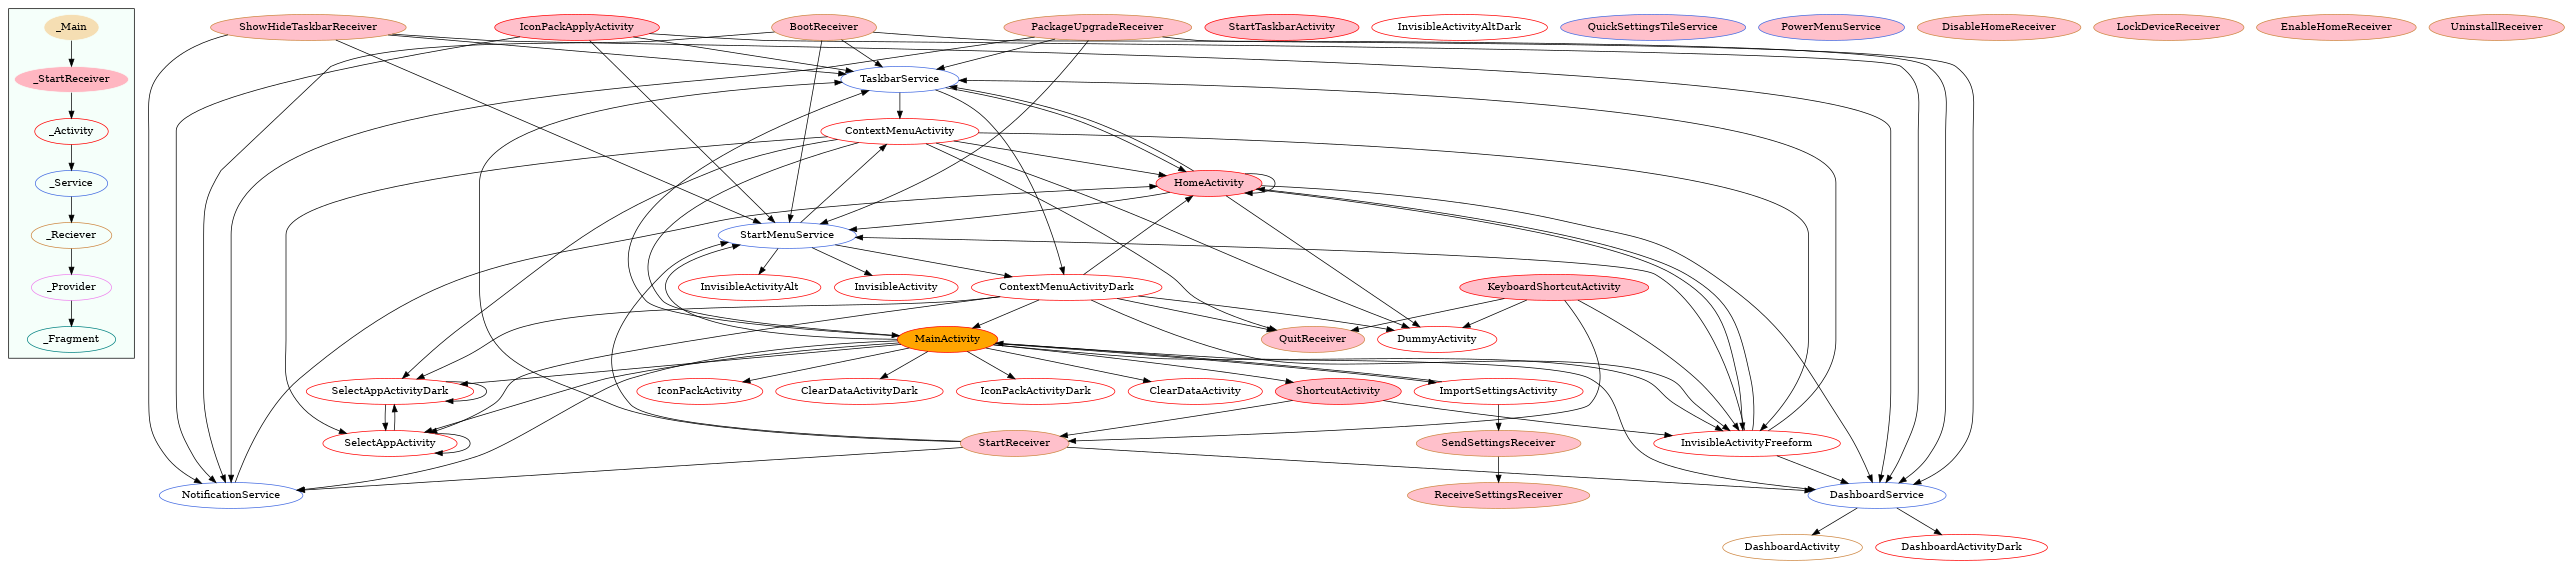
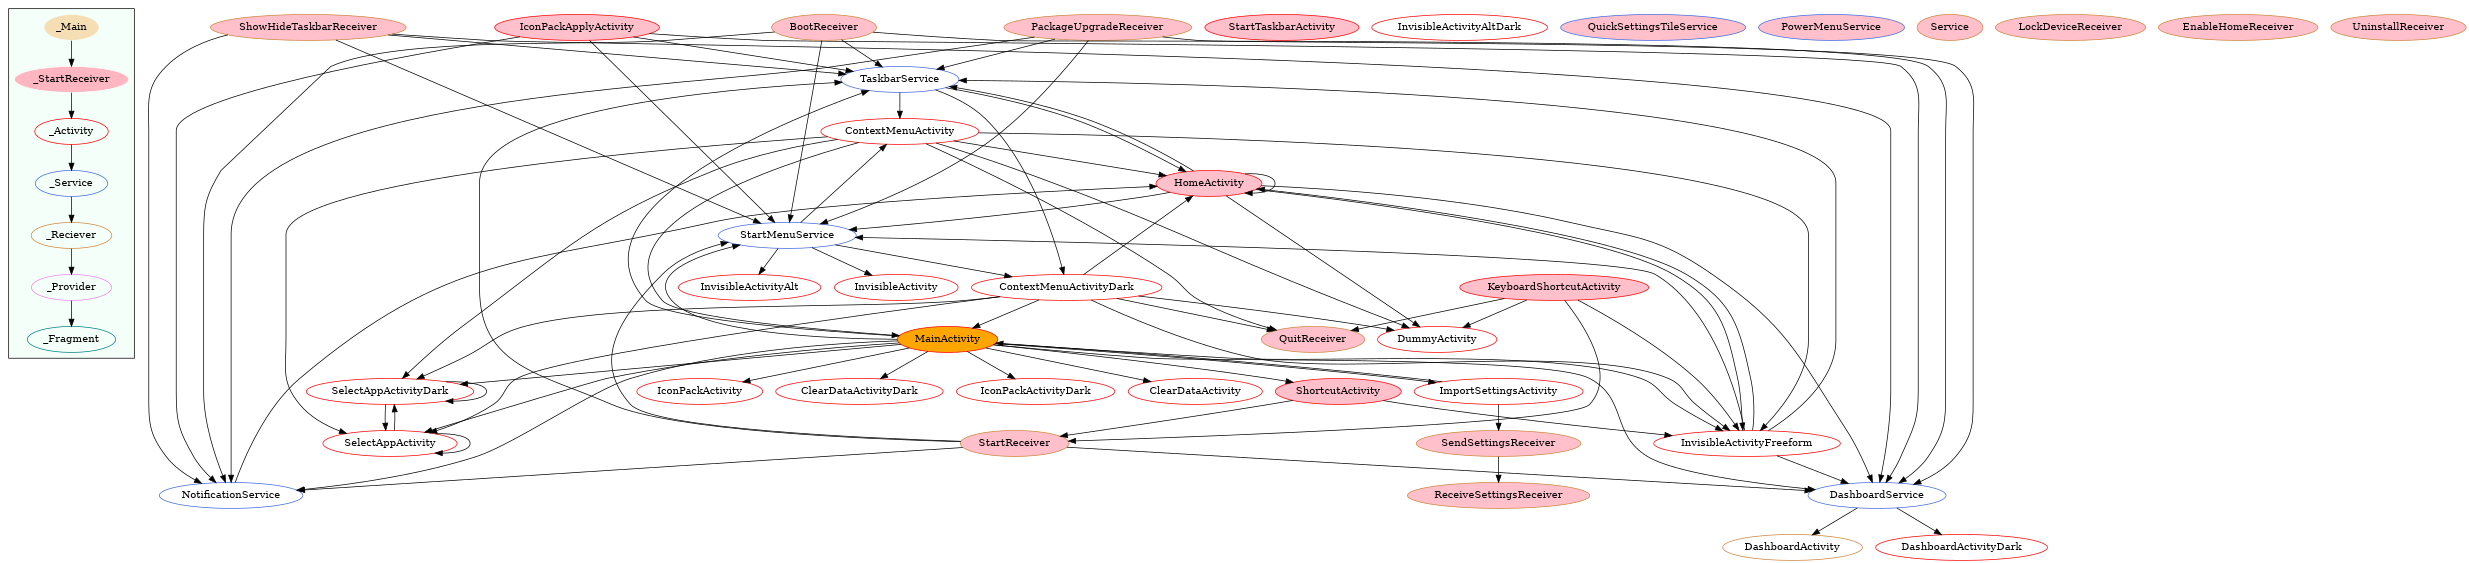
  digraph {
    node [color=red]
    _Activity
    _Service [color=royalblue]
    _Reciever [color=peru]
    _Provider [color=violet]
    _Fragment [color=teal]
    _Main [color=mintcream fillcolor=wheat style=filled]
    n7 [color=mintcream fillcolor=lightpink label=_StartReceiver style=filled]
    IconPackApplyActivity [fillcolor=pink style=filled]
    TaskbarService [color=royalblue]
    DashboardService [color=royalblue]
    StartMenuService [color=royalblue]
    NotificationService [color=royalblue]
    ContextMenuActivity
    HomeActivity [fillcolor=pink style=filled]
    ContextMenuActivityDark
    DashboardActivity [color=peru]
    DashboardActivityDark
    InvisibleActivityAlt
    InvisibleActivity
    SelectAppActivityDark
    SelectAppActivity
    MainActivity [fillcolor=orange style=filled]
    InvisibleActivityFreeform
    DummyActivity
    QuitReceiver [color=peru fillcolor=pink style=filled]
    IconPackActivity
    ClearDataActivityDark
    IconPackActivityDark
    ClearDataActivity
    ShortcutActivity [fillcolor=pink style=filled]
    ImportSettingsActivity
    StartReceiver [color=peru fillcolor=pink style=filled]
    SendSettingsReceiver [color=peru fillcolor=pink style=filled]
    StartTaskbarActivity [fillcolor=pink style=filled]
    KeyboardShortcutActivity [fillcolor=pink style=filled]
    InvisibleActivityAltDark
    ReceiveSettingsReceiver [color=peru fillcolor=pink style=filled]
    QuickSettingsTileService [color=royalblue fillcolor=pink style=filled]
    PowerMenuService [color=royalblue fillcolor=pink style=filled]
-   DisableHomeReceiver [color=peru fillcolor=pink style=filled]
+   DisableHomeReceiver [color=peru fillcolor=pink style=filled label=Service]
    PackageUpgradeReceiver [color=peru fillcolor=pink style=filled]
    LockDeviceReceiver [color=peru fillcolor=pink style=filled]
    EnableHomeReceiver [color=peru fillcolor=pink style=filled]
    ShowHideTaskbarReceiver [color=peru fillcolor=pink style=filled]
    BootReceiver [color=peru fillcolor=pink style=filled]
    UninstallReceiver [color=peru fillcolor=pink style=filled]
    subgraph cluster_1 {
      bgcolor=mintcream
      _Activity
      _Service
      _Reciever
      _Provider
      _Fragment
      _Main
      n7
    }
    _Activity -> _Service
    _Service -> _Reciever
    _Reciever -> _Provider
    _Provider -> _Fragment
    _Main -> n7
    n7 -> _Activity
    IconPackApplyActivity -> TaskbarService
    IconPackApplyActivity -> DashboardService
    IconPackApplyActivity -> StartMenuService
    IconPackApplyActivity -> NotificationService
    TaskbarService -> ContextMenuActivity
    TaskbarService -> HomeActivity
    TaskbarService -> ContextMenuActivityDark
    DashboardService -> DashboardActivity
    DashboardService -> DashboardActivityDark
    StartMenuService -> ContextMenuActivity
    StartMenuService -> ContextMenuActivityDark
    StartMenuService -> InvisibleActivityAlt
    StartMenuService -> InvisibleActivity
    NotificationService -> HomeActivity
    ContextMenuActivity -> HomeActivity
    ContextMenuActivity -> SelectAppActivityDark
    ContextMenuActivity -> SelectAppActivity
    ContextMenuActivity -> MainActivity
    ContextMenuActivity -> InvisibleActivityFreeform
    ContextMenuActivity -> DummyActivity
    ContextMenuActivity -> QuitReceiver
    HomeActivity -> TaskbarService
    HomeActivity -> DashboardService
    HomeActivity -> StartMenuService
    HomeActivity -> HomeActivity
    HomeActivity -> InvisibleActivityFreeform
    HomeActivity -> DummyActivity
    ContextMenuActivityDark -> HomeActivity
    ContextMenuActivityDark -> SelectAppActivityDark
    ContextMenuActivityDark -> SelectAppActivity
    ContextMenuActivityDark -> MainActivity
    ContextMenuActivityDark -> InvisibleActivityFreeform
    ContextMenuActivityDark -> DummyActivity
    ContextMenuActivityDark -> QuitReceiver
    SelectAppActivityDark -> SelectAppActivityDark
    SelectAppActivityDark -> SelectAppActivity
    SelectAppActivity -> SelectAppActivityDark
    SelectAppActivity -> SelectAppActivity
    MainActivity -> TaskbarService
    MainActivity -> DashboardService
    MainActivity -> StartMenuService
    MainActivity -> NotificationService
    MainActivity -> SelectAppActivityDark
    MainActivity -> SelectAppActivity
    MainActivity -> InvisibleActivityFreeform
    MainActivity -> IconPackActivity
    MainActivity -> ClearDataActivityDark
    MainActivity -> IconPackActivityDark
    MainActivity -> ClearDataActivity
    MainActivity -> ShortcutActivity
    MainActivity -> ImportSettingsActivity
    InvisibleActivityFreeform -> TaskbarService
    InvisibleActivityFreeform -> DashboardService
    InvisibleActivityFreeform -> StartMenuService
    InvisibleActivityFreeform -> HomeActivity
    ShortcutActivity -> InvisibleActivityFreeform
    ShortcutActivity -> StartReceiver
    ImportSettingsActivity -> MainActivity
    ImportSettingsActivity -> SendSettingsReceiver
    StartReceiver -> TaskbarService
    StartReceiver -> DashboardService
    StartReceiver -> StartMenuService
    StartReceiver -> NotificationService
    SendSettingsReceiver -> ReceiveSettingsReceiver
    KeyboardShortcutActivity -> InvisibleActivityFreeform
    KeyboardShortcutActivity -> DummyActivity
    KeyboardShortcutActivity -> QuitReceiver
    KeyboardShortcutActivity -> StartReceiver
    PackageUpgradeReceiver -> TaskbarService
    PackageUpgradeReceiver -> DashboardService
    PackageUpgradeReceiver -> StartMenuService
    PackageUpgradeReceiver -> NotificationService
    ShowHideTaskbarReceiver -> TaskbarService
    ShowHideTaskbarReceiver -> DashboardService
    ShowHideTaskbarReceiver -> StartMenuService
    ShowHideTaskbarReceiver -> NotificationService
    BootReceiver -> TaskbarService
    BootReceiver -> DashboardService
    BootReceiver -> StartMenuService
    BootReceiver -> NotificationService
  }
